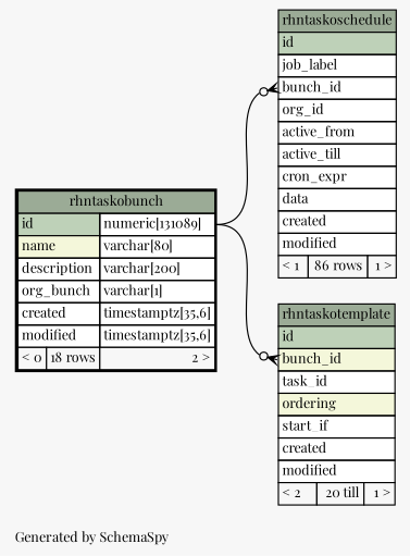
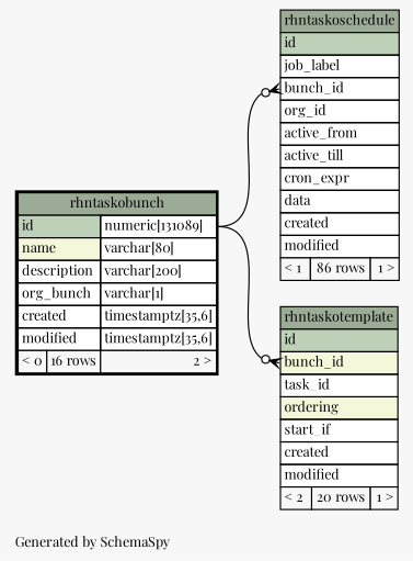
  digraph {
    bgcolor="#f7f7f7"
    fontname="Playfair Display"
    fontsize=11
    label="\nGenerated by SchemaSpy"
    labeljust=l
    nodesep=0.18
    rankdir=RL
    ranksep=0.46
    node [fontname="Playfair Display" fontsize=11 shape=plaintext]
    edge [arrowhead=none arrowsize=0.8 arrowtail=crowodot dir=back fontname="Playfair Display" headport="id.type:e" tailport="bunch_id:w"]
    n1 [label=<     <TABLE BORDER="0" CELLBORDER="1" CELLSPACING="0" BGCOLOR="#ffffff">       <TR><TD COLSPAN="3" BGCOLOR="#9bab96" ALIGN="CENTER">rhntaskoschedule</TD></TR>       <TR><TD PORT="id" COLSPAN="3" BGCOLOR="#bed1b8" ALIGN="LEFT">id</TD></TR>       <TR><TD PORT="job_label" COLSPAN="3" ALIGN="LEFT">job_label</TD></TR>       <TR><TD PORT="bunch_id" COLSPAN="3" ALIGN="LEFT">bunch_id</TD></TR>       <TR><TD PORT="org_id" COLSPAN="3" ALIGN="LEFT">org_id</TD></TR>       <TR><TD PORT="active_from" COLSPAN="3" ALIGN="LEFT">active_from</TD></TR>       <TR><TD PORT="active_till" COLSPAN="3" ALIGN="LEFT">active_till</TD></TR>       <TR><TD PORT="cron_expr" COLSPAN="3" ALIGN="LEFT">cron_expr</TD></TR>       <TR><TD PORT="data" COLSPAN="3" ALIGN="LEFT">data</TD></TR>       <TR><TD PORT="created" COLSPAN="3" ALIGN="LEFT">created</TD></TR>       <TR><TD PORT="modified" COLSPAN="3" ALIGN="LEFT">modified</TD></TR>       <TR><TD ALIGN="LEFT" BGCOLOR="#f7f7f7">&lt; 1</TD><TD ALIGN="RIGHT" BGCOLOR="#f7f7f7">86 rows</TD><TD ALIGN="RIGHT" BGCOLOR="#f7f7f7">1 &gt;</TD></TR>     </TABLE>>]
-   n2 [label=<     <TABLE BORDER="2" CELLBORDER="1" CELLSPACING="0" BGCOLOR="#ffffff">       <TR><TD COLSPAN="3" BGCOLOR="#9bab96" ALIGN="CENTER">rhntaskobunch</TD></TR>       <TR><TD PORT="id" COLSPAN="2" BGCOLOR="#bed1b8" ALIGN="LEFT">id</TD><TD PORT="id.type" ALIGN="LEFT">numeric[131089]</TD></TR>       <TR><TD PORT="name" COLSPAN="2" BGCOLOR="#f4f7da" ALIGN="LEFT">name</TD><TD PORT="name.type" ALIGN="LEFT">varchar[80]</TD></TR>       <TR><TD PORT="description" COLSPAN="2" ALIGN="LEFT">description</TD><TD PORT="description.type" ALIGN="LEFT">varchar[200]</TD></TR>       <TR><TD PORT="org_bunch" COLSPAN="2" ALIGN="LEFT">org_bunch</TD><TD PORT="org_bunch.type" ALIGN="LEFT">varchar[1]</TD></TR>       <TR><TD PORT="created" COLSPAN="2" ALIGN="LEFT">created</TD><TD PORT="created.type" ALIGN="LEFT">timestamptz[35,6]</TD></TR>       <TR><TD PORT="modified" COLSPAN="2" ALIGN="LEFT">modified</TD><TD PORT="modified.type" ALIGN="LEFT">timestamptz[35,6]</TD></TR>       <TR><TD ALIGN="LEFT" BGCOLOR="#f7f7f7">&lt; 0</TD><TD ALIGN="RIGHT" BGCOLOR="#f7f7f7">18 rows</TD><TD ALIGN="RIGHT" BGCOLOR="#f7f7f7">2 &gt;</TD></TR>     </TABLE>>]
-   n3 [label=<     <TABLE BORDER="0" CELLBORDER="1" CELLSPACING="0" BGCOLOR="#ffffff">       <TR><TD COLSPAN="3" BGCOLOR="#9bab96" ALIGN="CENTER">rhntaskotemplate</TD></TR>       <TR><TD PORT="id" COLSPAN="3" BGCOLOR="#bed1b8" ALIGN="LEFT">id</TD></TR>       <TR><TD PORT="bunch_id" COLSPAN="3" BGCOLOR="#f4f7da" ALIGN="LEFT">bunch_id</TD></TR>       <TR><TD PORT="task_id" COLSPAN="3" ALIGN="LEFT">task_id</TD></TR>       <TR><TD PORT="ordering" COLSPAN="3" BGCOLOR="#f4f7da" ALIGN="LEFT">ordering</TD></TR>       <TR><TD PORT="start_if" COLSPAN="3" ALIGN="LEFT">start_if</TD></TR>       <TR><TD PORT="created" COLSPAN="3" ALIGN="LEFT">created</TD></TR>       <TR><TD PORT="modified" COLSPAN="3" ALIGN="LEFT">modified</TD></TR>       <TR><TD ALIGN="LEFT" BGCOLOR="#f7f7f7">&lt; 2</TD><TD ALIGN="RIGHT" BGCOLOR="#f7f7f7">20 till</TD><TD ALIGN="RIGHT" BGCOLOR="#f7f7f7">1 &gt;</TD></TR>     </TABLE>>]
+   n2 [label=<     <TABLE BORDER="2" CELLBORDER="1" CELLSPACING="0" BGCOLOR="#ffffff">       <TR><TD COLSPAN="3" BGCOLOR="#9bab96" ALIGN="CENTER">rhntaskobunch</TD></TR>       <TR><TD PORT="id" COLSPAN="2" BGCOLOR="#bed1b8" ALIGN="LEFT">id</TD><TD PORT="id.type" ALIGN="LEFT">numeric[131089]</TD></TR>       <TR><TD PORT="name" COLSPAN="2" BGCOLOR="#f4f7da" ALIGN="LEFT">name</TD><TD PORT="name.type" ALIGN="LEFT">varchar[80]</TD></TR>       <TR><TD PORT="description" COLSPAN="2" ALIGN="LEFT">description</TD><TD PORT="description.type" ALIGN="LEFT">varchar[200]</TD></TR>       <TR><TD PORT="org_bunch" COLSPAN="2" ALIGN="LEFT">org_bunch</TD><TD PORT="org_bunch.type" ALIGN="LEFT">varchar[1]</TD></TR>       <TR><TD PORT="created" COLSPAN="2" ALIGN="LEFT">created</TD><TD PORT="created.type" ALIGN="LEFT">timestamptz[35,6]</TD></TR>       <TR><TD PORT="modified" COLSPAN="2" ALIGN="LEFT">modified</TD><TD PORT="modified.type" ALIGN="LEFT">timestamptz[35,6]</TD></TR>       <TR><TD ALIGN="LEFT" BGCOLOR="#f7f7f7">&lt; 0</TD><TD ALIGN="RIGHT" BGCOLOR="#f7f7f7">16 rows</TD><TD ALIGN="RIGHT" BGCOLOR="#f7f7f7">2 &gt;</TD></TR>     </TABLE>>]
+   n3 [label=<     <TABLE BORDER="0" CELLBORDER="1" CELLSPACING="0" BGCOLOR="#ffffff">       <TR><TD COLSPAN="3" BGCOLOR="#9bab96" ALIGN="CENTER">rhntaskotemplate</TD></TR>       <TR><TD PORT="id" COLSPAN="3" BGCOLOR="#bed1b8" ALIGN="LEFT">id</TD></TR>       <TR><TD PORT="bunch_id" COLSPAN="3" BGCOLOR="#f4f7da" ALIGN="LEFT">bunch_id</TD></TR>       <TR><TD PORT="task_id" COLSPAN="3" ALIGN="LEFT">task_id</TD></TR>       <TR><TD PORT="ordering" COLSPAN="3" BGCOLOR="#f4f7da" ALIGN="LEFT">ordering</TD></TR>       <TR><TD PORT="start_if" COLSPAN="3" ALIGN="LEFT">start_if</TD></TR>       <TR><TD PORT="created" COLSPAN="3" ALIGN="LEFT">created</TD></TR>       <TR><TD PORT="modified" COLSPAN="3" ALIGN="LEFT">modified</TD></TR>       <TR><TD ALIGN="LEFT" BGCOLOR="#f7f7f7">&lt; 2</TD><TD ALIGN="RIGHT" BGCOLOR="#f7f7f7">20 rows</TD><TD ALIGN="RIGHT" BGCOLOR="#f7f7f7">1 &gt;</TD></TR>     </TABLE>>]
    n1 -> n2
    n3 -> n2
  }
